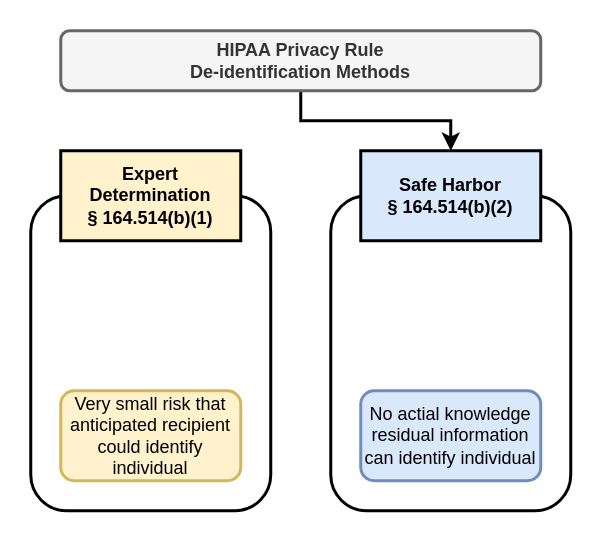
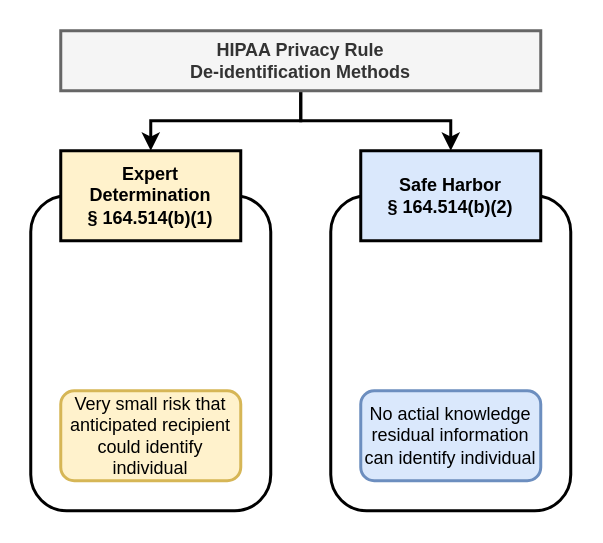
  <mxCell id="0" />
  <mxCell id="1" parent="0" />
  <mxCell id="2" value="" style="rounded=1;whiteSpace=wrap;html=1;fillColor=none;strokeWidth=2;" parent="1" vertex="1"><mxGeometry x="220" y="130" width="160" height="210" as="geometry" /></mxCell>
  <mxCell id="3" value="" style="rounded=1;whiteSpace=wrap;html=1;fillColor=none;strokeWidth=2;" parent="1" vertex="1"><mxGeometry x="20" y="130" width="160" height="210" as="geometry" /></mxCell>
+ <mxCell id="4" style="edgeStyle=orthogonalEdgeStyle;rounded=0;orthogonalLoop=1;jettySize=auto;html=1;exitX=0.5;exitY=1;exitDx=0;exitDy=0;entryX=0.5;entryY=0;entryDx=0;entryDy=0;strokeWidth=2;" parent="1" source="6" target="7" edge="1"><mxGeometry relative="1" as="geometry" /></mxCell>
  <mxCell id="5" style="edgeStyle=orthogonalEdgeStyle;rounded=0;orthogonalLoop=1;jettySize=auto;html=1;exitX=0.5;exitY=1;exitDx=0;exitDy=0;entryX=0.5;entryY=0;entryDx=0;entryDy=0;strokeWidth=2;" parent="1" source="6" target="8" edge="1"><mxGeometry relative="1" as="geometry" /></mxCell>
- <mxCell id="6" value="HIPAA Privacy Rule&lt;br&gt;De-identification Methods" style="whiteSpace=wrap;html=1;fillColor=#f5f5f5;fontColor=#333333;strokeColor=#666666;fontStyle=1;strokeWidth=2;rounded=1;" parent="1" vertex="1"><mxGeometry x="40" y="20" width="320" height="40" as="geometry" /></mxCell>
+ <mxCell id="6" value="HIPAA Privacy Rule&lt;br&gt;De-identification Methods" style="rounded=0;whiteSpace=wrap;html=1;fillColor=#f5f5f5;fontColor=#333333;strokeColor=#666666;fontStyle=1;strokeWidth=2;" parent="1" vertex="1"><mxGeometry x="40" y="20" width="320" height="40" as="geometry" /></mxCell>
  <mxCell id="7" value="Expert Determination&lt;br&gt;§ 164.514(b)(1)" style="rounded=0;whiteSpace=wrap;html=1;fillColor=#fff2cc;strokeColor=#000000;fontStyle=1;strokeWidth=2;" parent="1" vertex="1"><mxGeometry x="40" y="100" width="120" height="60" as="geometry" /></mxCell>
  <mxCell id="8" value="Safe Harbor&lt;br&gt;§ 164.514(b)(2)" style="rounded=0;whiteSpace=wrap;html=1;fillColor=#dae8fc;strokeColor=#000000;fontStyle=1;strokeWidth=2;" parent="1" vertex="1"><mxGeometry x="240" y="100" width="120" height="60" as="geometry" /></mxCell>
  <mxCell id="9" value="Very small risk that anticipated recipient could identify individual" style="rounded=1;whiteSpace=wrap;html=1;fillColor=#fff2cc;strokeColor=#d6b656;strokeWidth=2;" parent="1" vertex="1"><mxGeometry x="40" y="260" width="120" height="60" as="geometry" /></mxCell>
  <mxCell id="10" value="No actial knowledge residual information can identify individual" style="rounded=1;whiteSpace=wrap;html=1;fillColor=#dae8fc;strokeColor=#6c8ebf;strokeWidth=2;" parent="1" vertex="1"><mxGeometry x="240" y="260" width="120" height="60" as="geometry" /></mxCell>
